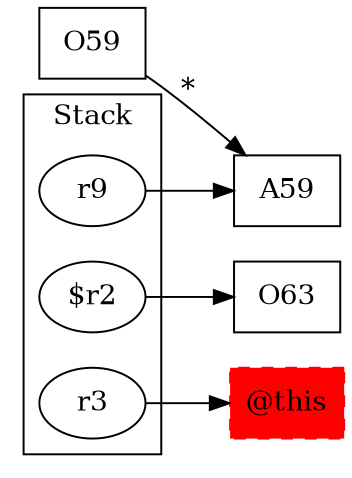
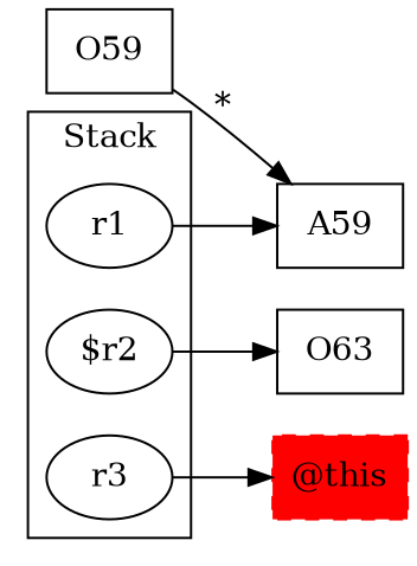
  digraph {
    rankDir=LR
    rankdir=LR
    node [shape=box]
-   r1 [label=r9 shape=""]
+   r1 [shape=""]
    "$r2" [shape=""]
    r3 [shape=""]
    A59
    n5 [label=O63]
    "@this" [color=red style="filled,dashed"]
    O59
    subgraph cluster_1 {
      label=Stack
      r1
      "$r2"
      r3
    }
    r1 -> A59
    "$r2" -> n5
    r3 -> "@this"
    O59 -> A59 [label="*" weight=0.2]
  }
